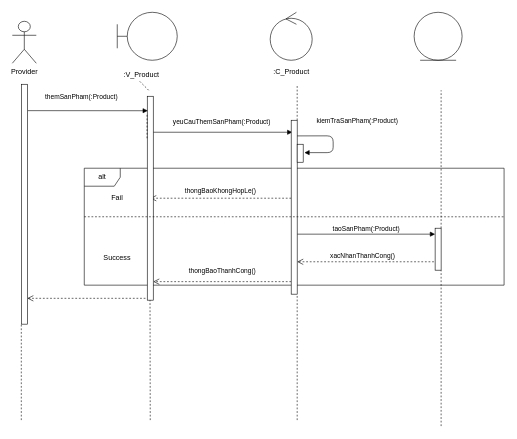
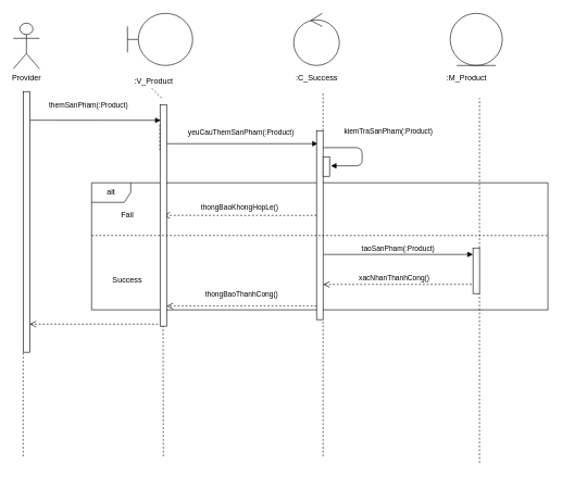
  <mxCell id="0" />
  <mxCell id="1" parent="0" />
  <mxCell id="2" value="yeuCauThemSanPham(:Product)" style="html=1;verticalAlign=bottom;endArrow=block;entryX=0.2;entryY=0.069;entryDx=0;entryDy=0;entryPerimeter=0;" parent="1" source="20" target="24" edge="1"><mxGeometry x="-0.013" y="9" width="80" relative="1" as="geometry"><mxPoint x="285" y="259" as="sourcePoint" /><mxPoint x="491" y="260" as="targetPoint" /><mxPoint as="offset" /></mxGeometry></mxCell>
  <mxCell id="3" value="taoSanPham(:Product)" style="html=1;verticalAlign=bottom;endArrow=block;exitX=1;exitY=0.655;exitDx=0;exitDy=0;exitPerimeter=0;" parent="1" source="24" target="27" edge="1"><mxGeometry width="80" relative="1" as="geometry"><mxPoint x="537" y="370" as="sourcePoint" /><mxPoint x="708" y="342" as="targetPoint" /></mxGeometry></mxCell>
+ <mxCell id="4" value=":M_Product" style="text;html=1;align=center;verticalAlign=middle;resizable=0;points=[];autosize=1;" parent="1" vertex="1"><mxGeometry x="680" y="110" width="70" height="20" as="geometry" /></mxCell>
  <mxCell id="5" value="thongBaoThanhCong()" style="html=1;verticalAlign=bottom;endArrow=open;dashed=1;endSize=8;exitX=0;exitY=0.928;exitDx=0;exitDy=0;exitPerimeter=0;" parent="1" source="24" target="20" edge="1"><mxGeometry y="-9" relative="1" as="geometry"><mxPoint x="465" y="433" as="sourcePoint" /><mxPoint x="285" y="432" as="targetPoint" /><mxPoint as="offset" /></mxGeometry></mxCell>
  <mxCell id="6" value=":V_Product" style="text;html=1;align=center;verticalAlign=middle;resizable=0;points=[];autosize=1;" parent="1" vertex="1"><mxGeometry x="200" y="115" width="70" height="20" as="geometry" /></mxCell>
  <mxCell id="7" value="thongBaoKhongHopLe()" style="html=1;verticalAlign=bottom;endArrow=open;dashed=1;endSize=8;entryX=0.5;entryY=0.5;entryDx=0;entryDy=0;entryPerimeter=0;" parent="1" target="20" edge="1" source="24"><mxGeometry y="-3" relative="1" as="geometry"><mxPoint x="495" y="433" as="sourcePoint" /><mxPoint x="295" y="510" as="targetPoint" /><mxPoint as="offset" /></mxGeometry></mxCell>
  <mxCell id="8" value="" style="html=1;verticalAlign=bottom;endArrow=open;dashed=1;endSize=8;exitX=-0.3;exitY=0.991;exitDx=0;exitDy=0;exitPerimeter=0;" parent="1" source="20" edge="1" target="14"><mxGeometry relative="1" as="geometry"><mxPoint x="234.5" y="551.075" as="sourcePoint" /><mxPoint x="46" y="628" as="targetPoint" /></mxGeometry></mxCell>
  <mxCell id="9" value="Success" style="text;html=1;strokeColor=none;fillColor=none;align=center;verticalAlign=middle;whiteSpace=wrap;rounded=0;" parent="1" vertex="1"><mxGeometry x="175" y="420" width="40" height="20" as="geometry" /></mxCell>
  <mxCell id="10" value="Fail" style="text;html=1;strokeColor=none;fillColor=none;align=center;verticalAlign=middle;whiteSpace=wrap;rounded=0;" parent="1" vertex="1"><mxGeometry x="175" y="320" width="40" height="20" as="geometry" /></mxCell>
  <mxCell id="11" value="alt" style="shape=umlFrame;whiteSpace=wrap;html=1;" parent="1" vertex="1"><mxGeometry x="140" y="280" width="700" height="195" as="geometry" /></mxCell>
  <mxCell id="12" value="Provider" style="shape=umlActor;verticalLabelPosition=bottom;verticalAlign=top;html=1;outlineConnect=0;" parent="1" vertex="1"><mxGeometry x="20" y="35" width="40" height="70" as="geometry" /></mxCell>
  <mxCell id="13" value="" style="endArrow=none;dashed=1;html=1;" parent="1" target="14" edge="1"><mxGeometry width="50" height="50" relative="1" as="geometry"><mxPoint x="35" y="700" as="sourcePoint" /><mxPoint x="35" y="130" as="targetPoint" /></mxGeometry></mxCell>
  <mxCell id="14" value="" style="html=1;points=[];perimeter=orthogonalPerimeter;" parent="1" vertex="1"><mxGeometry x="35" y="140" width="10" height="400" as="geometry" /></mxCell>
  <mxCell id="15" value="" style="shape=umlBoundary;whiteSpace=wrap;html=1;" parent="1" vertex="1"><mxGeometry x="195" y="20" width="100" height="80" as="geometry" /></mxCell>
  <mxCell id="16" value="" style="ellipse;shape=umlEntity;whiteSpace=wrap;html=1;" parent="1" vertex="1"><mxGeometry x="690" y="20" width="80" height="80" as="geometry" /></mxCell>
  <mxCell id="17" value="" style="ellipse;shape=umlControl;whiteSpace=wrap;html=1;" parent="1" vertex="1"><mxGeometry x="450" y="20" width="70" height="80" as="geometry" /></mxCell>
  <mxCell id="18" value="" style="endArrow=none;dashed=1;html=1;entryX=0.462;entryY=1;entryDx=0;entryDy=0;entryPerimeter=0;" parent="1" target="6" edge="1"><mxGeometry width="50" height="50" relative="1" as="geometry"><mxPoint x="247.34" y="150" as="sourcePoint" /><mxPoint x="445" y="240" as="targetPoint" /></mxGeometry></mxCell>
  <mxCell id="19" value="" style="endArrow=none;dashed=1;html=1;entryX=0.462;entryY=1;entryDx=0;entryDy=0;entryPerimeter=0;" parent="1" source="20" edge="1"><mxGeometry width="50" height="50" relative="1" as="geometry"><mxPoint x="250" y="580" as="sourcePoint" /><mxPoint x="244.62" y="280" as="targetPoint" /></mxGeometry></mxCell>
  <mxCell id="20" value="" style="html=1;points=[];perimeter=orthogonalPerimeter;" parent="1" vertex="1"><mxGeometry x="245" y="160" width="10" height="340" as="geometry" /></mxCell>
  <mxCell id="21" value="" style="endArrow=none;dashed=1;html=1;entryX=0.462;entryY=1;entryDx=0;entryDy=0;entryPerimeter=0;" parent="1" target="20" edge="1"><mxGeometry width="50" height="50" relative="1" as="geometry"><mxPoint x="250" y="700" as="sourcePoint" /><mxPoint x="249.62" y="190" as="targetPoint" /></mxGeometry></mxCell>
- <mxCell id="22" value=":C_Product" style="text;html=1;align=center;verticalAlign=middle;resizable=0;points=[];autosize=1;" parent="1" vertex="1"><mxGeometry x="450" y="110" width="70" height="20" as="geometry" /></mxCell>
+ <mxCell id="22" value=":C_Success" style="text;html=1;align=center;verticalAlign=middle;resizable=0;points=[];autosize=1;" parent="1" vertex="1"><mxGeometry x="450" y="110" width="70" height="20" as="geometry" /></mxCell>
  <mxCell id="23" value="" style="endArrow=none;dashed=1;html=1;" parent="1" source="24" edge="1"><mxGeometry width="50" height="50" relative="1" as="geometry"><mxPoint x="495" y="560" as="sourcePoint" /><mxPoint x="495" y="140" as="targetPoint" /></mxGeometry></mxCell>
  <mxCell id="24" value="" style="html=1;points=[];perimeter=orthogonalPerimeter;" parent="1" vertex="1"><mxGeometry x="485" y="200" width="10" height="290" as="geometry" /></mxCell>
  <mxCell id="25" value="" style="endArrow=none;dashed=1;html=1;" parent="1" target="24" edge="1"><mxGeometry width="50" height="50" relative="1" as="geometry"><mxPoint x="495" y="700" as="sourcePoint" /><mxPoint x="495" y="140" as="targetPoint" /></mxGeometry></mxCell>
  <mxCell id="26" value="" style="endArrow=none;dashed=1;html=1;" parent="1" source="27" edge="1"><mxGeometry width="50" height="50" relative="1" as="geometry"><mxPoint x="735" y="570" as="sourcePoint" /><mxPoint x="735" y="150" as="targetPoint" /></mxGeometry></mxCell>
  <mxCell id="27" value="" style="html=1;points=[];perimeter=orthogonalPerimeter;" parent="1" vertex="1"><mxGeometry x="725" y="380" width="10" height="70" as="geometry" /></mxCell>
  <mxCell id="28" value="" style="endArrow=none;dashed=1;html=1;" parent="1" target="27" edge="1"><mxGeometry width="50" height="50" relative="1" as="geometry"><mxPoint x="735" y="710" as="sourcePoint" /><mxPoint x="735" y="150" as="targetPoint" /></mxGeometry></mxCell>
  <mxCell id="29" value="xacNhanThanhCong()" style="html=1;verticalAlign=bottom;endArrow=open;dashed=1;endSize=8;exitX=-0.2;exitY=0.8;exitDx=0;exitDy=0;exitPerimeter=0;" parent="1" target="24" edge="1" source="27"><mxGeometry x="0.048" relative="1" as="geometry"><mxPoint x="715" y="570" as="sourcePoint" /><mxPoint x="375" y="360" as="targetPoint" /><mxPoint as="offset" /></mxGeometry></mxCell>
  <mxCell id="30" value="" style="endArrow=none;dashed=1;html=1;entryX=0.462;entryY=1;entryDx=0;entryDy=0;entryPerimeter=0;" parent="1" edge="1"><mxGeometry width="50" height="50" relative="1" as="geometry"><mxPoint x="244.62" y="230" as="sourcePoint" /><mxPoint x="244.62" y="190" as="targetPoint" /></mxGeometry></mxCell>
  <mxCell id="31" value="themSanPham(:Product)" style="html=1;verticalAlign=bottom;endArrow=block;entryX=0.1;entryY=0.071;entryDx=0;entryDy=0;entryPerimeter=0;" parent="1" target="20" edge="1"><mxGeometry x="-0.11" y="14" width="80" relative="1" as="geometry"><mxPoint x="46" y="184" as="sourcePoint" /><mxPoint x="455" y="260" as="targetPoint" /><mxPoint as="offset" /></mxGeometry></mxCell>
  <mxCell id="32" value="" style="html=1;points=[];perimeter=orthogonalPerimeter;" parent="1" vertex="1"><mxGeometry x="495" y="240" width="10" height="30" as="geometry" /></mxCell>
  <mxCell id="33" value="kiemTraSanPham(:Product)" style="html=1;verticalAlign=bottom;endArrow=block;exitX=1;exitY=0.09;exitDx=0;exitDy=0;exitPerimeter=0;entryX=1.2;entryY=0.467;entryDx=0;entryDy=0;entryPerimeter=0;" parent="1" source="24" target="32" edge="1"><mxGeometry x="-0.118" y="43" width="80" relative="1" as="geometry"><mxPoint x="375" y="380" as="sourcePoint" /><mxPoint x="545" y="400" as="targetPoint" /><Array as="points"><mxPoint x="555" y="226" /><mxPoint x="555" y="254" /></Array><mxPoint x="-3" y="-16" as="offset" /></mxGeometry></mxCell>
  <mxCell id="34" value="" style="endArrow=none;dashed=1;html=1;exitX=0;exitY=0.415;exitDx=0;exitDy=0;exitPerimeter=0;" edge="1" parent="1" source="11"><mxGeometry width="50" height="50" relative="1" as="geometry"><mxPoint x="395" y="530" as="sourcePoint" /><mxPoint x="840" y="361" as="targetPoint" /></mxGeometry></mxCell>
  <mxCell id="35" style="edgeStyle=orthogonalEdgeStyle;rounded=0;orthogonalLoop=1;jettySize=auto;html=1;exitX=0.5;exitY=1;exitDx=0;exitDy=0;" edge="1" parent="1" source="9" target="9"><mxGeometry relative="1" as="geometry" /></mxCell>
